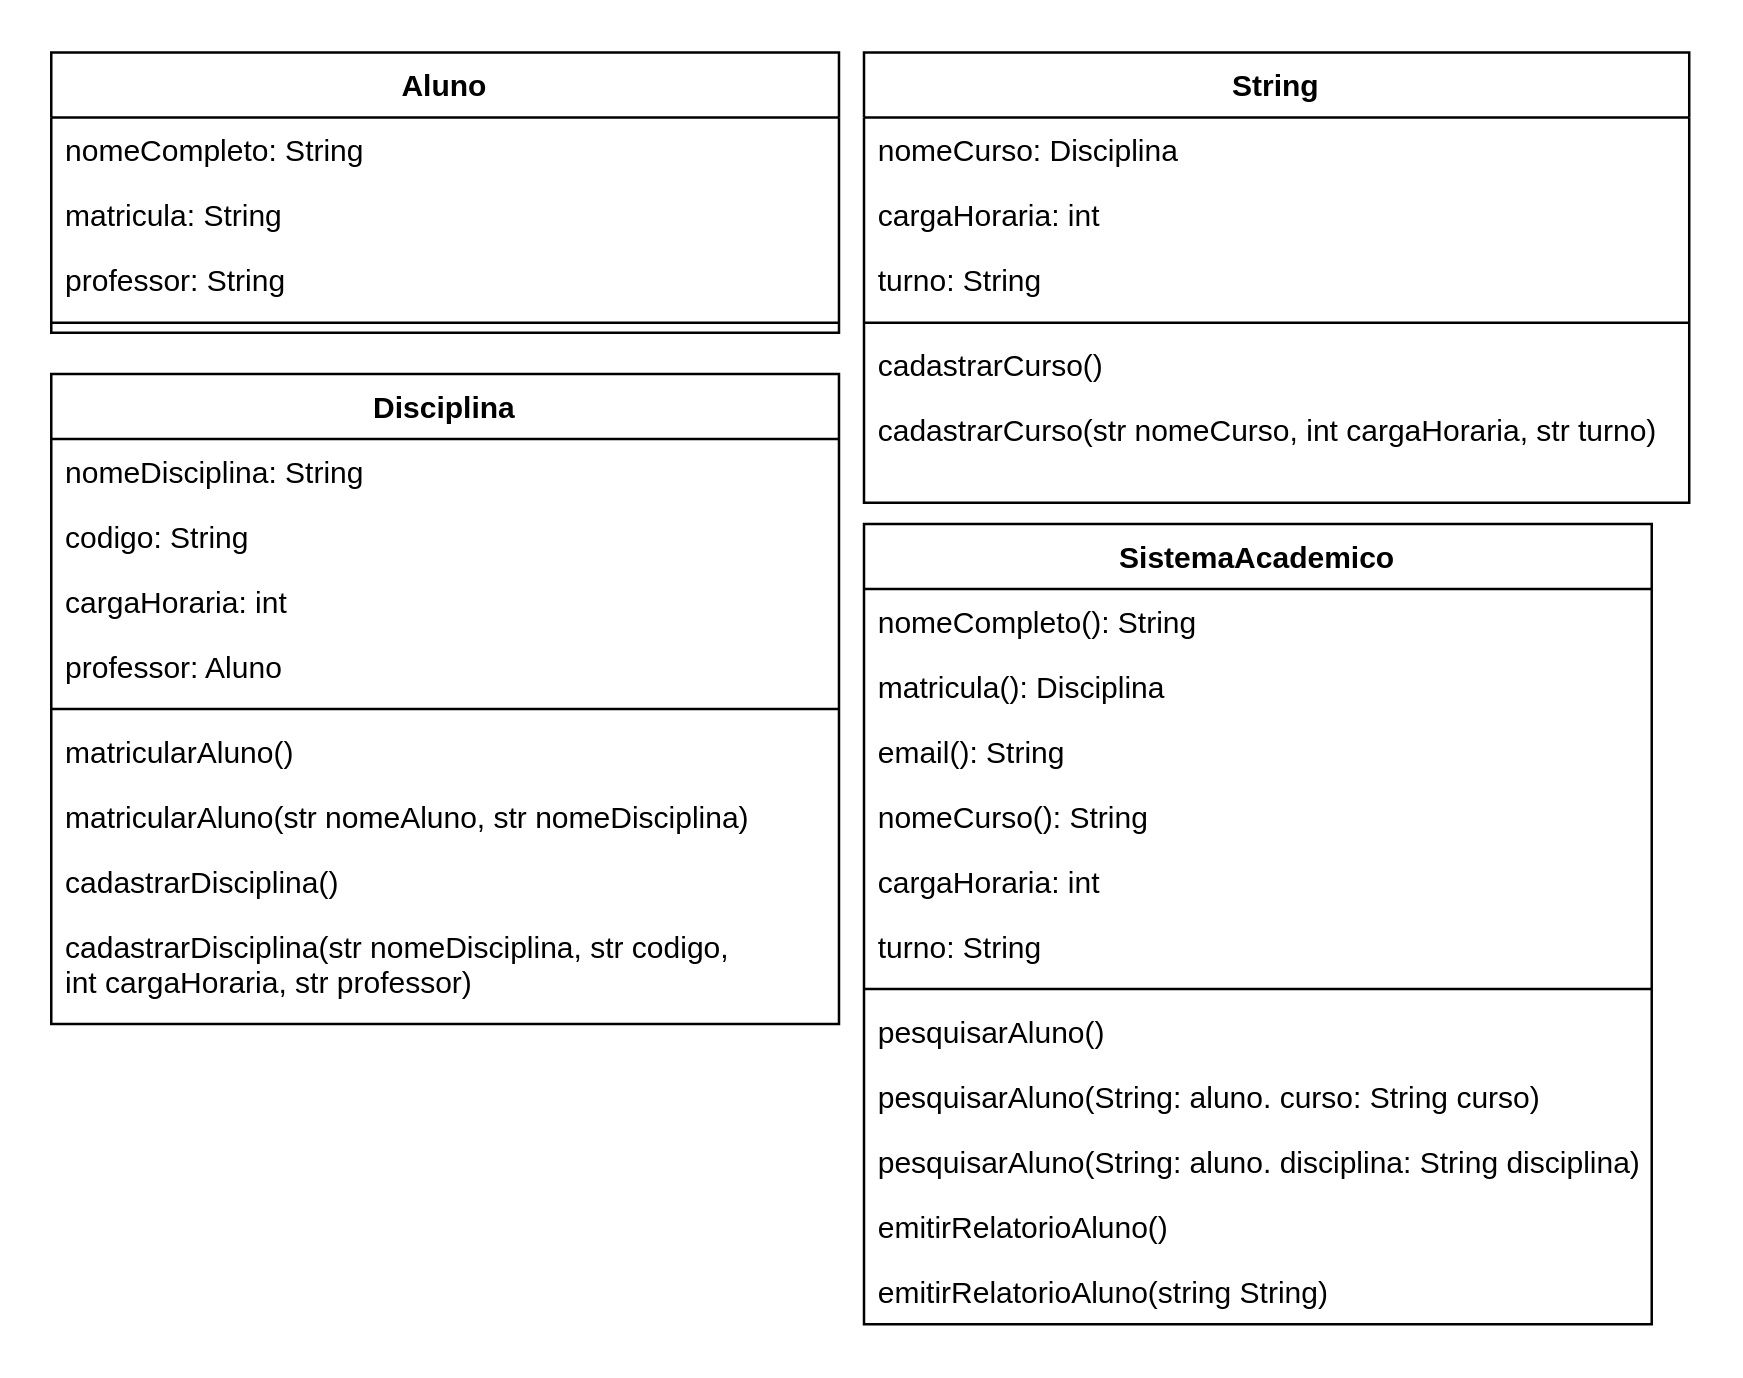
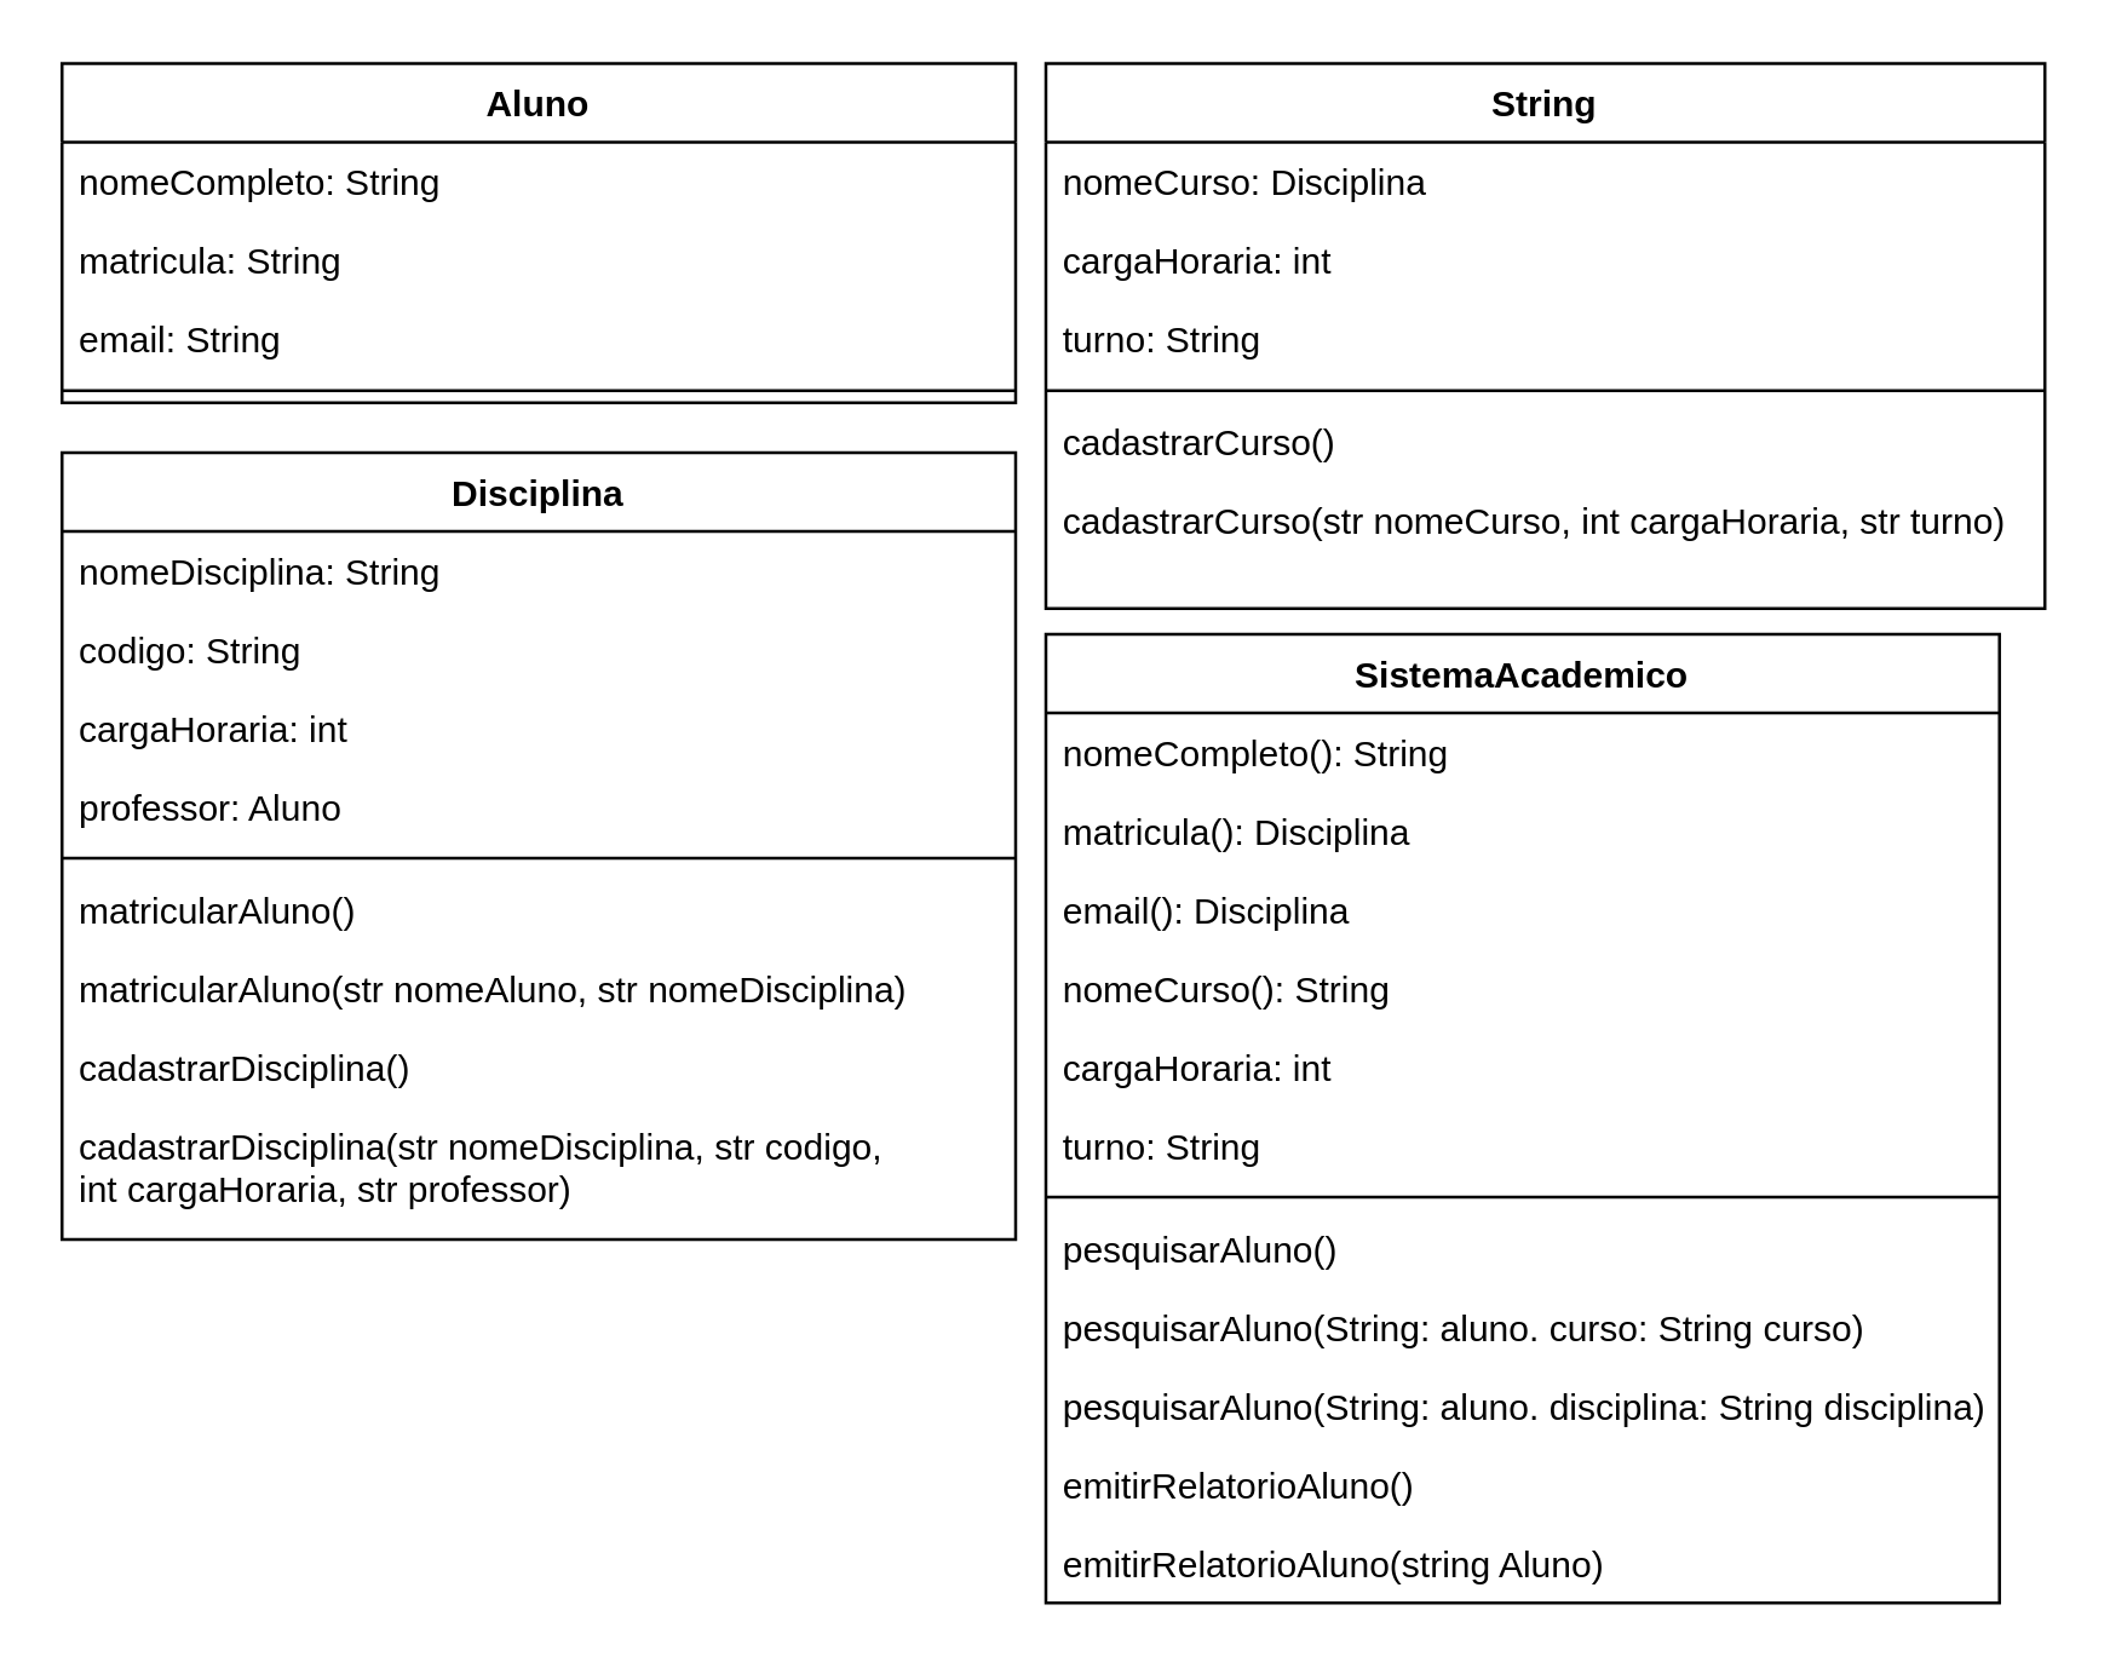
  <mxCell id="0" />
  <mxCell id="1" parent="0" />
  <mxCell id="2" value="Aluno" style="swimlane;fontStyle=1;align=center;verticalAlign=top;childLayout=stackLayout;horizontal=1;startSize=26;horizontalStack=0;resizeParent=1;resizeParentMax=0;resizeLast=0;collapsible=1;marginBottom=0;" parent="1" vertex="1"><mxGeometry x="20" y="20.5" width="315" height="112" as="geometry" /></mxCell>
  <mxCell id="3" value="nomeCompleto: String" style="text;strokeColor=none;fillColor=none;align=left;verticalAlign=top;spacingLeft=4;spacingRight=4;overflow=hidden;rotatable=0;points=[[0,0.5],[1,0.5]];portConstraint=eastwest;" parent="2" vertex="1"><mxGeometry y="26" width="315" height="26" as="geometry" /></mxCell>
  <mxCell id="4" value="matricula: String" style="text;strokeColor=none;fillColor=none;align=left;verticalAlign=top;spacingLeft=4;spacingRight=4;overflow=hidden;rotatable=0;points=[[0,0.5],[1,0.5]];portConstraint=eastwest;" parent="2" vertex="1"><mxGeometry y="52" width="315" height="26" as="geometry" /></mxCell>
- <mxCell id="5" value="professor: String" style="text;strokeColor=none;fillColor=none;align=left;verticalAlign=top;spacingLeft=4;spacingRight=4;overflow=hidden;rotatable=0;points=[[0,0.5],[1,0.5]];portConstraint=eastwest;" parent="2" vertex="1"><mxGeometry y="78" width="315" height="26" as="geometry" /></mxCell>
+ <mxCell id="5" value="email: String" style="text;strokeColor=none;fillColor=none;align=left;verticalAlign=top;spacingLeft=4;spacingRight=4;overflow=hidden;rotatable=0;points=[[0,0.5],[1,0.5]];portConstraint=eastwest;" parent="2" vertex="1"><mxGeometry y="78" width="315" height="26" as="geometry" /></mxCell>
  <mxCell id="6" value="" style="line;strokeWidth=1;fillColor=none;align=left;verticalAlign=middle;spacingTop=-1;spacingLeft=3;spacingRight=3;rotatable=0;labelPosition=right;points=[];portConstraint=eastwest;" parent="2" vertex="1"><mxGeometry y="104" width="315" height="8" as="geometry" /></mxCell>
  <mxCell id="7" value="String" style="swimlane;fontStyle=1;align=center;verticalAlign=top;childLayout=stackLayout;horizontal=1;startSize=26;horizontalStack=0;resizeParent=1;resizeParentMax=0;resizeLast=0;collapsible=1;marginBottom=0;" parent="1" vertex="1"><mxGeometry x="345" y="20.5" width="330" height="180" as="geometry" /></mxCell>
  <mxCell id="8" value="nomeCurso: Disciplina" style="text;strokeColor=none;fillColor=none;align=left;verticalAlign=top;spacingLeft=4;spacingRight=4;overflow=hidden;rotatable=0;points=[[0,0.5],[1,0.5]];portConstraint=eastwest;" parent="7" vertex="1"><mxGeometry y="26" width="330" height="26" as="geometry" /></mxCell>
  <mxCell id="9" value="cargaHoraria: int" style="text;strokeColor=none;fillColor=none;align=left;verticalAlign=top;spacingLeft=4;spacingRight=4;overflow=hidden;rotatable=0;points=[[0,0.5],[1,0.5]];portConstraint=eastwest;" parent="7" vertex="1"><mxGeometry y="52" width="330" height="26" as="geometry" /></mxCell>
  <mxCell id="10" value="turno: String" style="text;strokeColor=none;fillColor=none;align=left;verticalAlign=top;spacingLeft=4;spacingRight=4;overflow=hidden;rotatable=0;points=[[0,0.5],[1,0.5]];portConstraint=eastwest;" parent="7" vertex="1"><mxGeometry y="78" width="330" height="26" as="geometry" /></mxCell>
  <mxCell id="11" value="" style="line;strokeWidth=1;fillColor=none;align=left;verticalAlign=middle;spacingTop=-1;spacingLeft=3;spacingRight=3;rotatable=0;labelPosition=right;points=[];portConstraint=eastwest;" parent="7" vertex="1"><mxGeometry y="104" width="330" height="8" as="geometry" /></mxCell>
  <mxCell id="12" value="cadastrarCurso()" style="text;strokeColor=none;fillColor=none;align=left;verticalAlign=top;spacingLeft=4;spacingRight=4;overflow=hidden;rotatable=0;points=[[0,0.5],[1,0.5]];portConstraint=eastwest;" parent="7" vertex="1"><mxGeometry y="112" width="330" height="26" as="geometry" /></mxCell>
  <mxCell id="13" value="cadastrarCurso(str nomeCurso, int cargaHoraria, str turno)" style="text;strokeColor=none;fillColor=none;align=left;verticalAlign=top;spacingLeft=4;spacingRight=4;overflow=hidden;rotatable=0;points=[[0,0.5],[1,0.5]];portConstraint=eastwest;" parent="7" vertex="1"><mxGeometry y="138" width="330" height="42" as="geometry" /></mxCell>
  <mxCell id="14" value="Disciplina" style="swimlane;fontStyle=1;align=center;verticalAlign=top;childLayout=stackLayout;horizontal=1;startSize=26;horizontalStack=0;resizeParent=1;resizeParentMax=0;resizeLast=0;collapsible=1;marginBottom=0;" parent="1" vertex="1"><mxGeometry x="20" y="149" width="315" height="260" as="geometry" /></mxCell>
  <mxCell id="15" value="nomeDisciplina: String" style="text;strokeColor=none;fillColor=none;align=left;verticalAlign=top;spacingLeft=4;spacingRight=4;overflow=hidden;rotatable=0;points=[[0,0.5],[1,0.5]];portConstraint=eastwest;" parent="14" vertex="1"><mxGeometry y="26" width="315" height="26" as="geometry" /></mxCell>
  <mxCell id="16" value="codigo: String" style="text;strokeColor=none;fillColor=none;align=left;verticalAlign=top;spacingLeft=4;spacingRight=4;overflow=hidden;rotatable=0;points=[[0,0.5],[1,0.5]];portConstraint=eastwest;" parent="14" vertex="1"><mxGeometry y="52" width="315" height="26" as="geometry" /></mxCell>
  <mxCell id="17" value="cargaHoraria: int" style="text;strokeColor=none;fillColor=none;align=left;verticalAlign=top;spacingLeft=4;spacingRight=4;overflow=hidden;rotatable=0;points=[[0,0.5],[1,0.5]];portConstraint=eastwest;" parent="14" vertex="1"><mxGeometry y="78" width="315" height="26" as="geometry" /></mxCell>
  <mxCell id="18" value="professor: Aluno" style="text;strokeColor=none;fillColor=none;align=left;verticalAlign=top;spacingLeft=4;spacingRight=4;overflow=hidden;rotatable=0;points=[[0,0.5],[1,0.5]];portConstraint=eastwest;" parent="14" vertex="1"><mxGeometry y="104" width="315" height="26" as="geometry" /></mxCell>
  <mxCell id="19" value="" style="line;strokeWidth=1;fillColor=none;align=left;verticalAlign=middle;spacingTop=-1;spacingLeft=3;spacingRight=3;rotatable=0;labelPosition=right;points=[];portConstraint=eastwest;" parent="14" vertex="1"><mxGeometry y="130" width="315" height="8" as="geometry" /></mxCell>
  <mxCell id="20" value="matricularAluno()" style="text;strokeColor=none;fillColor=none;align=left;verticalAlign=top;spacingLeft=4;spacingRight=4;overflow=hidden;rotatable=0;points=[[0,0.5],[1,0.5]];portConstraint=eastwest;" parent="14" vertex="1"><mxGeometry y="138" width="315" height="26" as="geometry" /></mxCell>
  <mxCell id="21" value="matricularAluno(str nomeAluno, str nomeDisciplina)" style="text;strokeColor=none;fillColor=none;align=left;verticalAlign=top;spacingLeft=4;spacingRight=4;overflow=hidden;rotatable=0;points=[[0,0.5],[1,0.5]];portConstraint=eastwest;" parent="14" vertex="1"><mxGeometry y="164" width="315" height="26" as="geometry" /></mxCell>
  <mxCell id="22" value="cadastrarDisciplina()" style="text;strokeColor=none;fillColor=none;align=left;verticalAlign=top;spacingLeft=4;spacingRight=4;overflow=hidden;rotatable=0;points=[[0,0.5],[1,0.5]];portConstraint=eastwest;" parent="14" vertex="1"><mxGeometry y="190" width="315" height="26" as="geometry" /></mxCell>
  <mxCell id="23" value="cadastrarDisciplina(str nomeDisciplina, str codigo,&#10;int cargaHoraria, str professor)" style="text;strokeColor=none;fillColor=none;align=left;verticalAlign=top;spacingLeft=4;spacingRight=4;overflow=hidden;rotatable=0;points=[[0,0.5],[1,0.5]];portConstraint=eastwest;" parent="14" vertex="1"><mxGeometry y="216" width="315" height="44" as="geometry" /></mxCell>
  <mxCell id="24" value="SistemaAcademico" style="swimlane;fontStyle=1;align=center;verticalAlign=top;childLayout=stackLayout;horizontal=1;startSize=26;horizontalStack=0;resizeParent=1;resizeParentMax=0;resizeLast=0;collapsible=1;marginBottom=0;" parent="1" vertex="1"><mxGeometry x="345" y="209" width="315" height="320" as="geometry" /></mxCell>
  <mxCell id="25" value="nomeCompleto(): String" style="text;strokeColor=none;fillColor=none;align=left;verticalAlign=top;spacingLeft=4;spacingRight=4;overflow=hidden;rotatable=0;points=[[0,0.5],[1,0.5]];portConstraint=eastwest;" vertex="1" parent="24"><mxGeometry y="26" width="315" height="26" as="geometry" /></mxCell>
  <mxCell id="26" value="matricula(): Disciplina" style="text;strokeColor=none;fillColor=none;align=left;verticalAlign=top;spacingLeft=4;spacingRight=4;overflow=hidden;rotatable=0;points=[[0,0.5],[1,0.5]];portConstraint=eastwest;" vertex="1" parent="24"><mxGeometry y="52" width="315" height="26" as="geometry" /></mxCell>
- <mxCell id="27" value="email(): String" style="text;strokeColor=none;fillColor=none;align=left;verticalAlign=top;spacingLeft=4;spacingRight=4;overflow=hidden;rotatable=0;points=[[0,0.5],[1,0.5]];portConstraint=eastwest;" vertex="1" parent="24"><mxGeometry y="78" width="315" height="26" as="geometry" /></mxCell>
+ <mxCell id="27" value="email(): Disciplina" style="text;strokeColor=none;fillColor=none;align=left;verticalAlign=top;spacingLeft=4;spacingRight=4;overflow=hidden;rotatable=0;points=[[0,0.5],[1,0.5]];portConstraint=eastwest;" vertex="1" parent="24"><mxGeometry y="78" width="315" height="26" as="geometry" /></mxCell>
  <mxCell id="28" value="nomeCurso(): String" style="text;strokeColor=none;fillColor=none;align=left;verticalAlign=top;spacingLeft=4;spacingRight=4;overflow=hidden;rotatable=0;points=[[0,0.5],[1,0.5]];portConstraint=eastwest;" vertex="1" parent="24"><mxGeometry y="104" width="315" height="26" as="geometry" /></mxCell>
  <mxCell id="29" value="cargaHoraria: int" style="text;strokeColor=none;fillColor=none;align=left;verticalAlign=top;spacingLeft=4;spacingRight=4;overflow=hidden;rotatable=0;points=[[0,0.5],[1,0.5]];portConstraint=eastwest;" vertex="1" parent="24"><mxGeometry y="130" width="315" height="26" as="geometry" /></mxCell>
  <mxCell id="30" value="turno: String" style="text;strokeColor=none;fillColor=none;align=left;verticalAlign=top;spacingLeft=4;spacingRight=4;overflow=hidden;rotatable=0;points=[[0,0.5],[1,0.5]];portConstraint=eastwest;" vertex="1" parent="24"><mxGeometry y="156" width="315" height="26" as="geometry" /></mxCell>
  <mxCell id="31" value="" style="line;strokeWidth=1;fillColor=none;align=left;verticalAlign=middle;spacingTop=-1;spacingLeft=3;spacingRight=3;rotatable=0;labelPosition=right;points=[];portConstraint=eastwest;" parent="24" vertex="1"><mxGeometry y="182" width="315" height="8" as="geometry" /></mxCell>
  <mxCell id="32" value="pesquisarAluno()" style="text;strokeColor=none;fillColor=none;align=left;verticalAlign=top;spacingLeft=4;spacingRight=4;overflow=hidden;rotatable=0;points=[[0,0.5],[1,0.5]];portConstraint=eastwest;" parent="24" vertex="1"><mxGeometry y="190" width="315" height="26" as="geometry" /></mxCell>
  <mxCell id="33" value="pesquisarAluno(String: aluno. curso: String curso)" style="text;strokeColor=none;fillColor=none;align=left;verticalAlign=top;spacingLeft=4;spacingRight=4;overflow=hidden;rotatable=0;points=[[0,0.5],[1,0.5]];portConstraint=eastwest;" parent="24" vertex="1"><mxGeometry y="216" width="315" height="26" as="geometry" /></mxCell>
  <mxCell id="34" value="pesquisarAluno(String: aluno. disciplina: String disciplina)" style="text;strokeColor=none;fillColor=none;align=left;verticalAlign=top;spacingLeft=4;spacingRight=4;overflow=hidden;rotatable=0;points=[[0,0.5],[1,0.5]];portConstraint=eastwest;" parent="24" vertex="1"><mxGeometry y="242" width="315" height="26" as="geometry" /></mxCell>
  <mxCell id="35" value="emitirRelatorioAluno()&#10;" style="text;strokeColor=none;fillColor=none;align=left;verticalAlign=top;spacingLeft=4;spacingRight=4;overflow=hidden;rotatable=0;points=[[0,0.5],[1,0.5]];portConstraint=eastwest;" parent="24" vertex="1"><mxGeometry y="268" width="315" height="26" as="geometry" /></mxCell>
- <mxCell id="36" value="emitirRelatorioAluno(string String)&#10;" style="text;strokeColor=none;fillColor=none;align=left;verticalAlign=top;spacingLeft=4;spacingRight=4;overflow=hidden;rotatable=0;points=[[0,0.5],[1,0.5]];portConstraint=eastwest;" parent="24" vertex="1"><mxGeometry y="294" width="315" height="26" as="geometry" /></mxCell>
+ <mxCell id="36" value="emitirRelatorioAluno(string Aluno)&#10;" style="text;strokeColor=none;fillColor=none;align=left;verticalAlign=top;spacingLeft=4;spacingRight=4;overflow=hidden;rotatable=0;points=[[0,0.5],[1,0.5]];portConstraint=eastwest;" parent="24" vertex="1"><mxGeometry y="294" width="315" height="26" as="geometry" /></mxCell>
